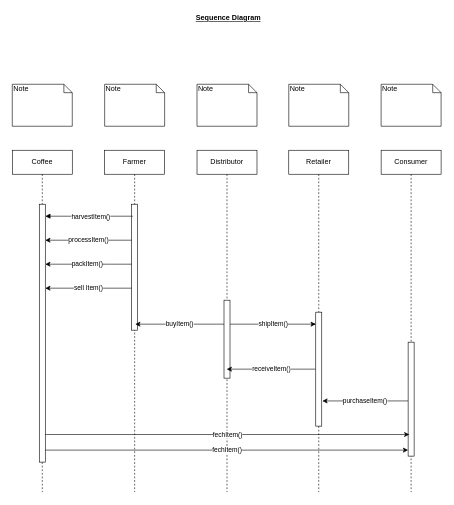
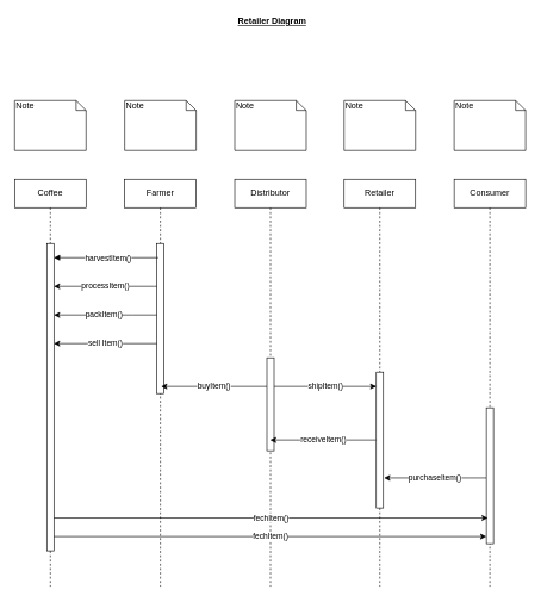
  <mxCell id="0" />
  <mxCell id="1" parent="0" />
  <mxCell id="2" value="Note" style="shape=note;whiteSpace=wrap;html=1;size=14;verticalAlign=top;align=left;spacingTop=-6;" parent="1" vertex="1"><mxGeometry x="20" y="140" width="100" height="70" as="geometry" /></mxCell>
  <mxCell id="3" value="Note" style="shape=note;whiteSpace=wrap;html=1;size=14;verticalAlign=top;align=left;spacingTop=-6;" parent="1" vertex="1"><mxGeometry x="174" y="140" width="100" height="70" as="geometry" /></mxCell>
  <mxCell id="4" value="Note" style="shape=note;whiteSpace=wrap;html=1;size=14;verticalAlign=top;align=left;spacingTop=-6;" parent="1" vertex="1"><mxGeometry x="328" y="140" width="100" height="70" as="geometry" /></mxCell>
  <mxCell id="5" value="Note" style="shape=note;whiteSpace=wrap;html=1;size=14;verticalAlign=top;align=left;spacingTop=-6;" parent="1" vertex="1"><mxGeometry x="481" y="140" width="100" height="70" as="geometry" /></mxCell>
  <mxCell id="6" value="Distributor" style="shape=umlLifeline;perimeter=lifelinePerimeter;whiteSpace=wrap;html=1;container=1;collapsible=0;recursiveResize=0;outlineConnect=0;" parent="1" vertex="1"><mxGeometry x="328" y="250" width="100" height="570" as="geometry" /></mxCell>
  <mxCell id="7" value="" style="html=1;points=[];perimeter=orthogonalPerimeter;" parent="6" vertex="1"><mxGeometry x="45" y="250" width="10" height="130" as="geometry" /></mxCell>
  <mxCell id="8" value="Farmer" style="shape=umlLifeline;perimeter=lifelinePerimeter;whiteSpace=wrap;html=1;container=1;collapsible=0;recursiveResize=0;outlineConnect=0;" parent="1" vertex="1"><mxGeometry x="174" y="250" width="100" height="570" as="geometry" /></mxCell>
  <mxCell id="9" value="" style="html=1;points=[];perimeter=orthogonalPerimeter;" parent="8" vertex="1"><mxGeometry x="45" y="90" width="10" height="210" as="geometry" /></mxCell>
  <mxCell id="10" value="Coffee" style="shape=umlLifeline;perimeter=lifelinePerimeter;whiteSpace=wrap;html=1;container=1;collapsible=0;recursiveResize=0;outlineConnect=0;" parent="1" vertex="1"><mxGeometry x="20" y="250" width="100" height="570" as="geometry" /></mxCell>
  <mxCell id="11" value="" style="html=1;points=[];perimeter=orthogonalPerimeter;" parent="10" vertex="1"><mxGeometry x="45" y="90" width="10" height="430" as="geometry" /></mxCell>
  <mxCell id="12" value="Retailer" style="shape=umlLifeline;perimeter=lifelinePerimeter;whiteSpace=wrap;html=1;container=1;collapsible=0;recursiveResize=0;outlineConnect=0;" parent="1" vertex="1"><mxGeometry x="481" y="250" width="100" height="570" as="geometry" /></mxCell>
  <mxCell id="13" value="harvestItem()" style="html=1;verticalAlign=bottom;endArrow=block;" parent="1" edge="1"><mxGeometry x="-0.038" y="10" width="80" relative="1" as="geometry"><mxPoint x="221" y="360" as="sourcePoint" /><mxPoint x="75" y="360" as="targetPoint" /><Array as="points"><mxPoint x="165" y="360" /></Array><mxPoint as="offset" /></mxGeometry></mxCell>
  <mxCell id="14" value="Consumer" style="shape=umlLifeline;perimeter=lifelinePerimeter;whiteSpace=wrap;html=1;container=1;collapsible=0;recursiveResize=0;outlineConnect=0;" parent="1" vertex="1"><mxGeometry x="635" y="250" width="100" height="570" as="geometry" /></mxCell>
  <mxCell id="15" value="processItem()" style="edgeStyle=orthogonalEdgeStyle;rounded=0;orthogonalLoop=1;jettySize=auto;html=1;" parent="1" source="9" edge="1"><mxGeometry relative="1" as="geometry"><mxPoint x="75" y="400" as="targetPoint" /><Array as="points"><mxPoint x="215" y="400" /><mxPoint x="215" y="400" /></Array></mxGeometry></mxCell>
  <mxCell id="16" value="packItem()" style="edgeStyle=orthogonalEdgeStyle;rounded=0;orthogonalLoop=1;jettySize=auto;html=1;" parent="1" source="9" edge="1"><mxGeometry x="0.028" relative="1" as="geometry"><mxPoint x="75" y="440" as="targetPoint" /><Array as="points"><mxPoint x="185" y="440" /><mxPoint x="185" y="440" /></Array><mxPoint as="offset" /></mxGeometry></mxCell>
  <mxCell id="17" value="sell Item()" style="edgeStyle=orthogonalEdgeStyle;rounded=0;orthogonalLoop=1;jettySize=auto;html=1;" parent="1" source="9" edge="1"><mxGeometry relative="1" as="geometry"><mxPoint x="75" y="480" as="targetPoint" /><Array as="points"><mxPoint x="75" y="480" /></Array></mxGeometry></mxCell>
  <mxCell id="18" value="buyItem()" style="edgeStyle=orthogonalEdgeStyle;rounded=0;orthogonalLoop=1;jettySize=auto;html=1;" parent="1" source="7" edge="1"><mxGeometry relative="1" as="geometry"><mxPoint x="225" y="540" as="targetPoint" /><Array as="points"><mxPoint x="305" y="540" /><mxPoint x="305" y="540" /></Array></mxGeometry></mxCell>
  <mxCell id="19" value="receiveItem()" style="edgeStyle=orthogonalEdgeStyle;rounded=0;orthogonalLoop=1;jettySize=auto;html=1;" parent="1" source="20" target="6" edge="1"><mxGeometry relative="1" as="geometry"><mxPoint x="415" y="615" as="targetPoint" /><Array as="points"><mxPoint x="435" y="615" /><mxPoint x="435" y="615" /></Array></mxGeometry></mxCell>
  <mxCell id="20" value="" style="html=1;points=[];perimeter=orthogonalPerimeter;" parent="1" vertex="1"><mxGeometry x="526" y="520" width="10" height="190" as="geometry" /></mxCell>
  <mxCell id="21" value="shipItem()" style="edgeStyle=orthogonalEdgeStyle;rounded=0;orthogonalLoop=1;jettySize=auto;html=1;" parent="1" source="7" target="20" edge="1"><mxGeometry relative="1" as="geometry"><Array as="points"><mxPoint x="525" y="540" /><mxPoint x="525" y="540" /></Array></mxGeometry></mxCell>
  <mxCell id="22" value="purchaseItem()" style="edgeStyle=orthogonalEdgeStyle;rounded=0;orthogonalLoop=1;jettySize=auto;html=1;entryX=1.1;entryY=0.779;entryDx=0;entryDy=0;entryPerimeter=0;" parent="1" source="23" target="20" edge="1"><mxGeometry relative="1" as="geometry"><Array as="points"><mxPoint x="655" y="668" /><mxPoint x="655" y="668" /></Array></mxGeometry></mxCell>
  <mxCell id="23" value="" style="html=1;points=[];perimeter=orthogonalPerimeter;" parent="1" vertex="1"><mxGeometry x="680" y="570" width="10" height="190" as="geometry" /></mxCell>
  <mxCell id="24" value="fechItem()" style="edgeStyle=orthogonalEdgeStyle;rounded=0;orthogonalLoop=1;jettySize=auto;html=1;" parent="1" edge="1"><mxGeometry relative="1" as="geometry"><mxPoint x="75" y="724" as="sourcePoint" /><mxPoint x="682" y="724" as="targetPoint" /><Array as="points"><mxPoint x="682" y="724" /></Array></mxGeometry></mxCell>
  <mxCell id="25" value="fechItem()" style="edgeStyle=orthogonalEdgeStyle;rounded=0;orthogonalLoop=1;jettySize=auto;html=1;" parent="1" edge="1"><mxGeometry relative="1" as="geometry"><mxPoint x="75" y="750" as="sourcePoint" /><mxPoint x="680" y="750" as="targetPoint" /><Array as="points"><mxPoint x="680" y="750" /></Array></mxGeometry></mxCell>
  <mxCell id="26" value="Note" style="shape=note;whiteSpace=wrap;html=1;size=14;verticalAlign=top;align=left;spacingTop=-6;" parent="1" vertex="1"><mxGeometry x="635" y="140" width="100" height="70" as="geometry" /></mxCell>
- <mxCell id="27" value="Sequence Diagram" style="text;html=1;strokeColor=none;fillColor=none;align=center;verticalAlign=middle;whiteSpace=wrap;rounded=0;fontStyle=5" vertex="1" parent="1"><mxGeometry x="319" y="20" width="123" height="20" as="geometry" /></mxCell>
+ <mxCell id="27" value="Retailer Diagram" style="text;html=1;strokeColor=none;fillColor=none;align=center;verticalAlign=middle;whiteSpace=wrap;rounded=0;fontStyle=5" vertex="1" parent="1"><mxGeometry x="319" y="20" width="123" height="20" as="geometry" /></mxCell>
